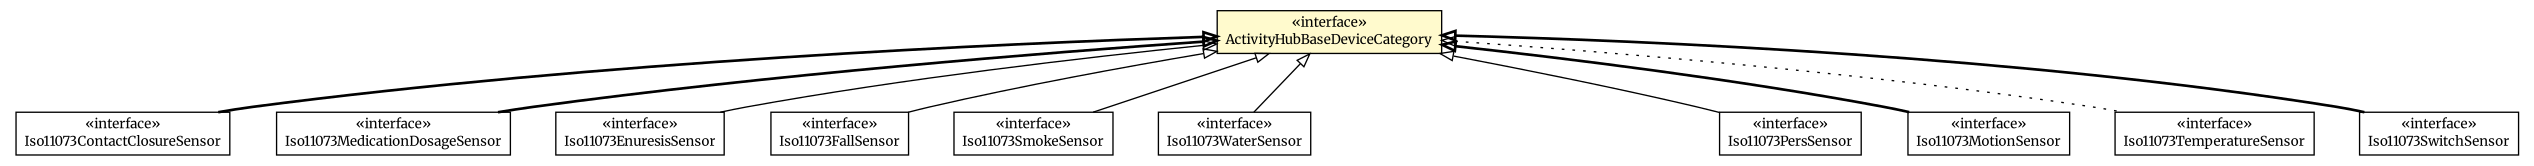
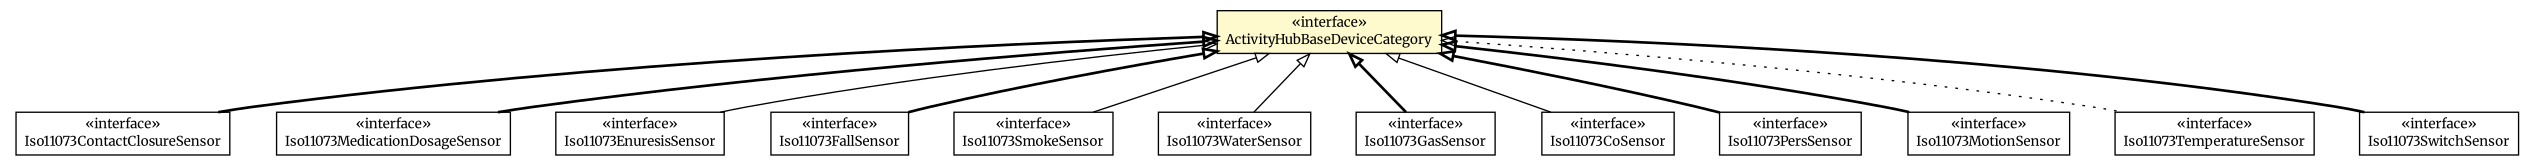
  digraph {
    fontname=Merriweather
    nodesep=0.25
    ranksep=0.5
    node [fontcolor=black fontname=Merriweather fontsize=10.0 shape=plaintext]
    edge [arrowtail=empty dir=back fontname=Merriweather fontsize=10 headport=p labelfontname=Helvetica labelfontsize=10 style=solid tailport=p]
    n1 [label=<<table title="org.universAAL.lddi.lib.activityhub.devicecategory.Iso11073ContactClosureSensor" border="0" cellborder="1" cellspacing="0" cellpadding="2" port="p" href="./Iso11073ContactClosureSensor.html"> 		<tr><td><table border="0" cellspacing="0" cellpadding="1"> <tr><td align="center" balign="center"> &#171;interface&#187; </td></tr> <tr><td align="center" balign="center"> Iso11073ContactClosureSensor </td></tr> 		</table></td></tr> 		</table>>]
    n2 [label=<<table title="org.universAAL.lddi.lib.activityhub.devicecategory.Iso11073MedicationDosageSensor" border="0" cellborder="1" cellspacing="0" cellpadding="2" port="p" href="./Iso11073MedicationDosageSensor.html"> 		<tr><td><table border="0" cellspacing="0" cellpadding="1"> <tr><td align="center" balign="center"> &#171;interface&#187; </td></tr> <tr><td align="center" balign="center"> Iso11073MedicationDosageSensor </td></tr> 		</table></td></tr> 		</table>>]
    n3 [label=<<table title="org.universAAL.lddi.lib.activityhub.devicecategory.Iso11073EnuresisSensor" border="0" cellborder="1" cellspacing="0" cellpadding="2" port="p" href="./Iso11073EnuresisSensor.html"> 		<tr><td><table border="0" cellspacing="0" cellpadding="1"> <tr><td align="center" balign="center"> &#171;interface&#187; </td></tr> <tr><td align="center" balign="center"> Iso11073EnuresisSensor </td></tr> 		</table></td></tr> 		</table>>]
    n4 [label=<<table title="org.universAAL.lddi.lib.activityhub.devicecategory.Iso11073FallSensor" border="0" cellborder="1" cellspacing="0" cellpadding="2" port="p" href="./Iso11073FallSensor.html"> 		<tr><td><table border="0" cellspacing="0" cellpadding="1"> <tr><td align="center" balign="center"> &#171;interface&#187; </td></tr> <tr><td align="center" balign="center"> Iso11073FallSensor </td></tr> 		</table></td></tr> 		</table>>]
    n5 [label=<<table title="org.universAAL.lddi.lib.activityhub.devicecategory.Iso11073SmokeSensor" border="0" cellborder="1" cellspacing="0" cellpadding="2" port="p" href="./Iso11073SmokeSensor.html"> 		<tr><td><table border="0" cellspacing="0" cellpadding="1"> <tr><td align="center" balign="center"> &#171;interface&#187; </td></tr> <tr><td align="center" balign="center"> Iso11073SmokeSensor </td></tr> 		</table></td></tr> 		</table>>]
    n6 [label=<<table title="org.universAAL.lddi.lib.activityhub.devicecategory.Iso11073WaterSensor" border="0" cellborder="1" cellspacing="0" cellpadding="2" port="p" href="./Iso11073WaterSensor.html"> 		<tr><td><table border="0" cellspacing="0" cellpadding="1"> <tr><td align="center" balign="center"> &#171;interface&#187; </td></tr> <tr><td align="center" balign="center"> Iso11073WaterSensor </td></tr> 		</table></td></tr> 		</table>>]
+   n7 [label=<<table title="org.universAAL.lddi.lib.activityhub.devicecategory.Iso11073GasSensor" border="0" cellborder="1" cellspacing="0" cellpadding="2" port="p" href="./Iso11073GasSensor.html"> 		<tr><td><table border="0" cellspacing="0" cellpadding="1"> <tr><td align="center" balign="center"> &#171;interface&#187; </td></tr> <tr><td align="center" balign="center"> Iso11073GasSensor </td></tr> 		</table></td></tr> 		</table>>]
+   n8 [label=<<table title="org.universAAL.lddi.lib.activityhub.devicecategory.Iso11073CoSensor" border="0" cellborder="1" cellspacing="0" cellpadding="2" port="p" href="./Iso11073CoSensor.html"> 		<tr><td><table border="0" cellspacing="0" cellpadding="1"> <tr><td align="center" balign="center"> &#171;interface&#187; </td></tr> <tr><td align="center" balign="center"> Iso11073CoSensor </td></tr> 		</table></td></tr> 		</table>>]
    n9 [label=<<table title="org.universAAL.lddi.lib.activityhub.devicecategory.Iso11073PersSensor" border="0" cellborder="1" cellspacing="0" cellpadding="2" port="p" href="./Iso11073PersSensor.html"> 		<tr><td><table border="0" cellspacing="0" cellpadding="1"> <tr><td align="center" balign="center"> &#171;interface&#187; </td></tr> <tr><td align="center" balign="center"> Iso11073PersSensor </td></tr> 		</table></td></tr> 		</table>>]
    n10 [label=<<table title="org.universAAL.lddi.lib.activityhub.devicecategory.ActivityHubBaseDeviceCategory" border="0" cellborder="1" cellspacing="0" cellpadding="2" port="p" bgcolor="lemonChiffon" href="./ActivityHubBaseDeviceCategory.html"> 		<tr><td><table border="0" cellspacing="0" cellpadding="1"> <tr><td align="center" balign="center"> &#171;interface&#187; </td></tr> <tr><td align="center" balign="center"> ActivityHubBaseDeviceCategory </td></tr> 		</table></td></tr> 		</table>>]
    n11 [label=<<table title="org.universAAL.lddi.lib.activityhub.devicecategory.Iso11073MotionSensor" border="0" cellborder="1" cellspacing="0" cellpadding="2" port="p" href="./Iso11073MotionSensor.html"> 		<tr><td><table border="0" cellspacing="0" cellpadding="1"> <tr><td align="center" balign="center"> &#171;interface&#187; </td></tr> <tr><td align="center" balign="center"> Iso11073MotionSensor </td></tr> 		</table></td></tr> 		</table>>]
    n12 [label=<<table title="org.universAAL.lddi.lib.activityhub.devicecategory.Iso11073TemperatureSensor" border="0" cellborder="1" cellspacing="0" cellpadding="2" port="p" href="./Iso11073TemperatureSensor.html"> 		<tr><td><table border="0" cellspacing="0" cellpadding="1"> <tr><td align="center" balign="center"> &#171;interface&#187; </td></tr> <tr><td align="center" balign="center"> Iso11073TemperatureSensor </td></tr> 		</table></td></tr> 		</table>>]
    n13 [label=<<table title="org.universAAL.lddi.lib.activityhub.devicecategory.Iso11073SwitchSensor" border="0" cellborder="1" cellspacing="0" cellpadding="2" port="p" href="./Iso11073SwitchSensor.html"> 		<tr><td><table border="0" cellspacing="0" cellpadding="1"> <tr><td align="center" balign="center"> &#171;interface&#187; </td></tr> <tr><td align="center" balign="center"> Iso11073SwitchSensor </td></tr> 		</table></td></tr> 		</table>>]
    n10 -> n1 [style=bold]
    n10 -> n2 [style=bold]
    n10 -> n3
-   n10 -> n4
+   n10 -> n4 [style=bold]
    n10 -> n5
    n10 -> n6
-   n10 -> n9
+   n10 -> n7 [style=bold]
+   n10 -> n8
+   n10 -> n9 [style=bold]
    n10 -> n11 [style=bold]
    n10 -> n12 [style=dotted]
    n10 -> n13 [style=bold]
  }
